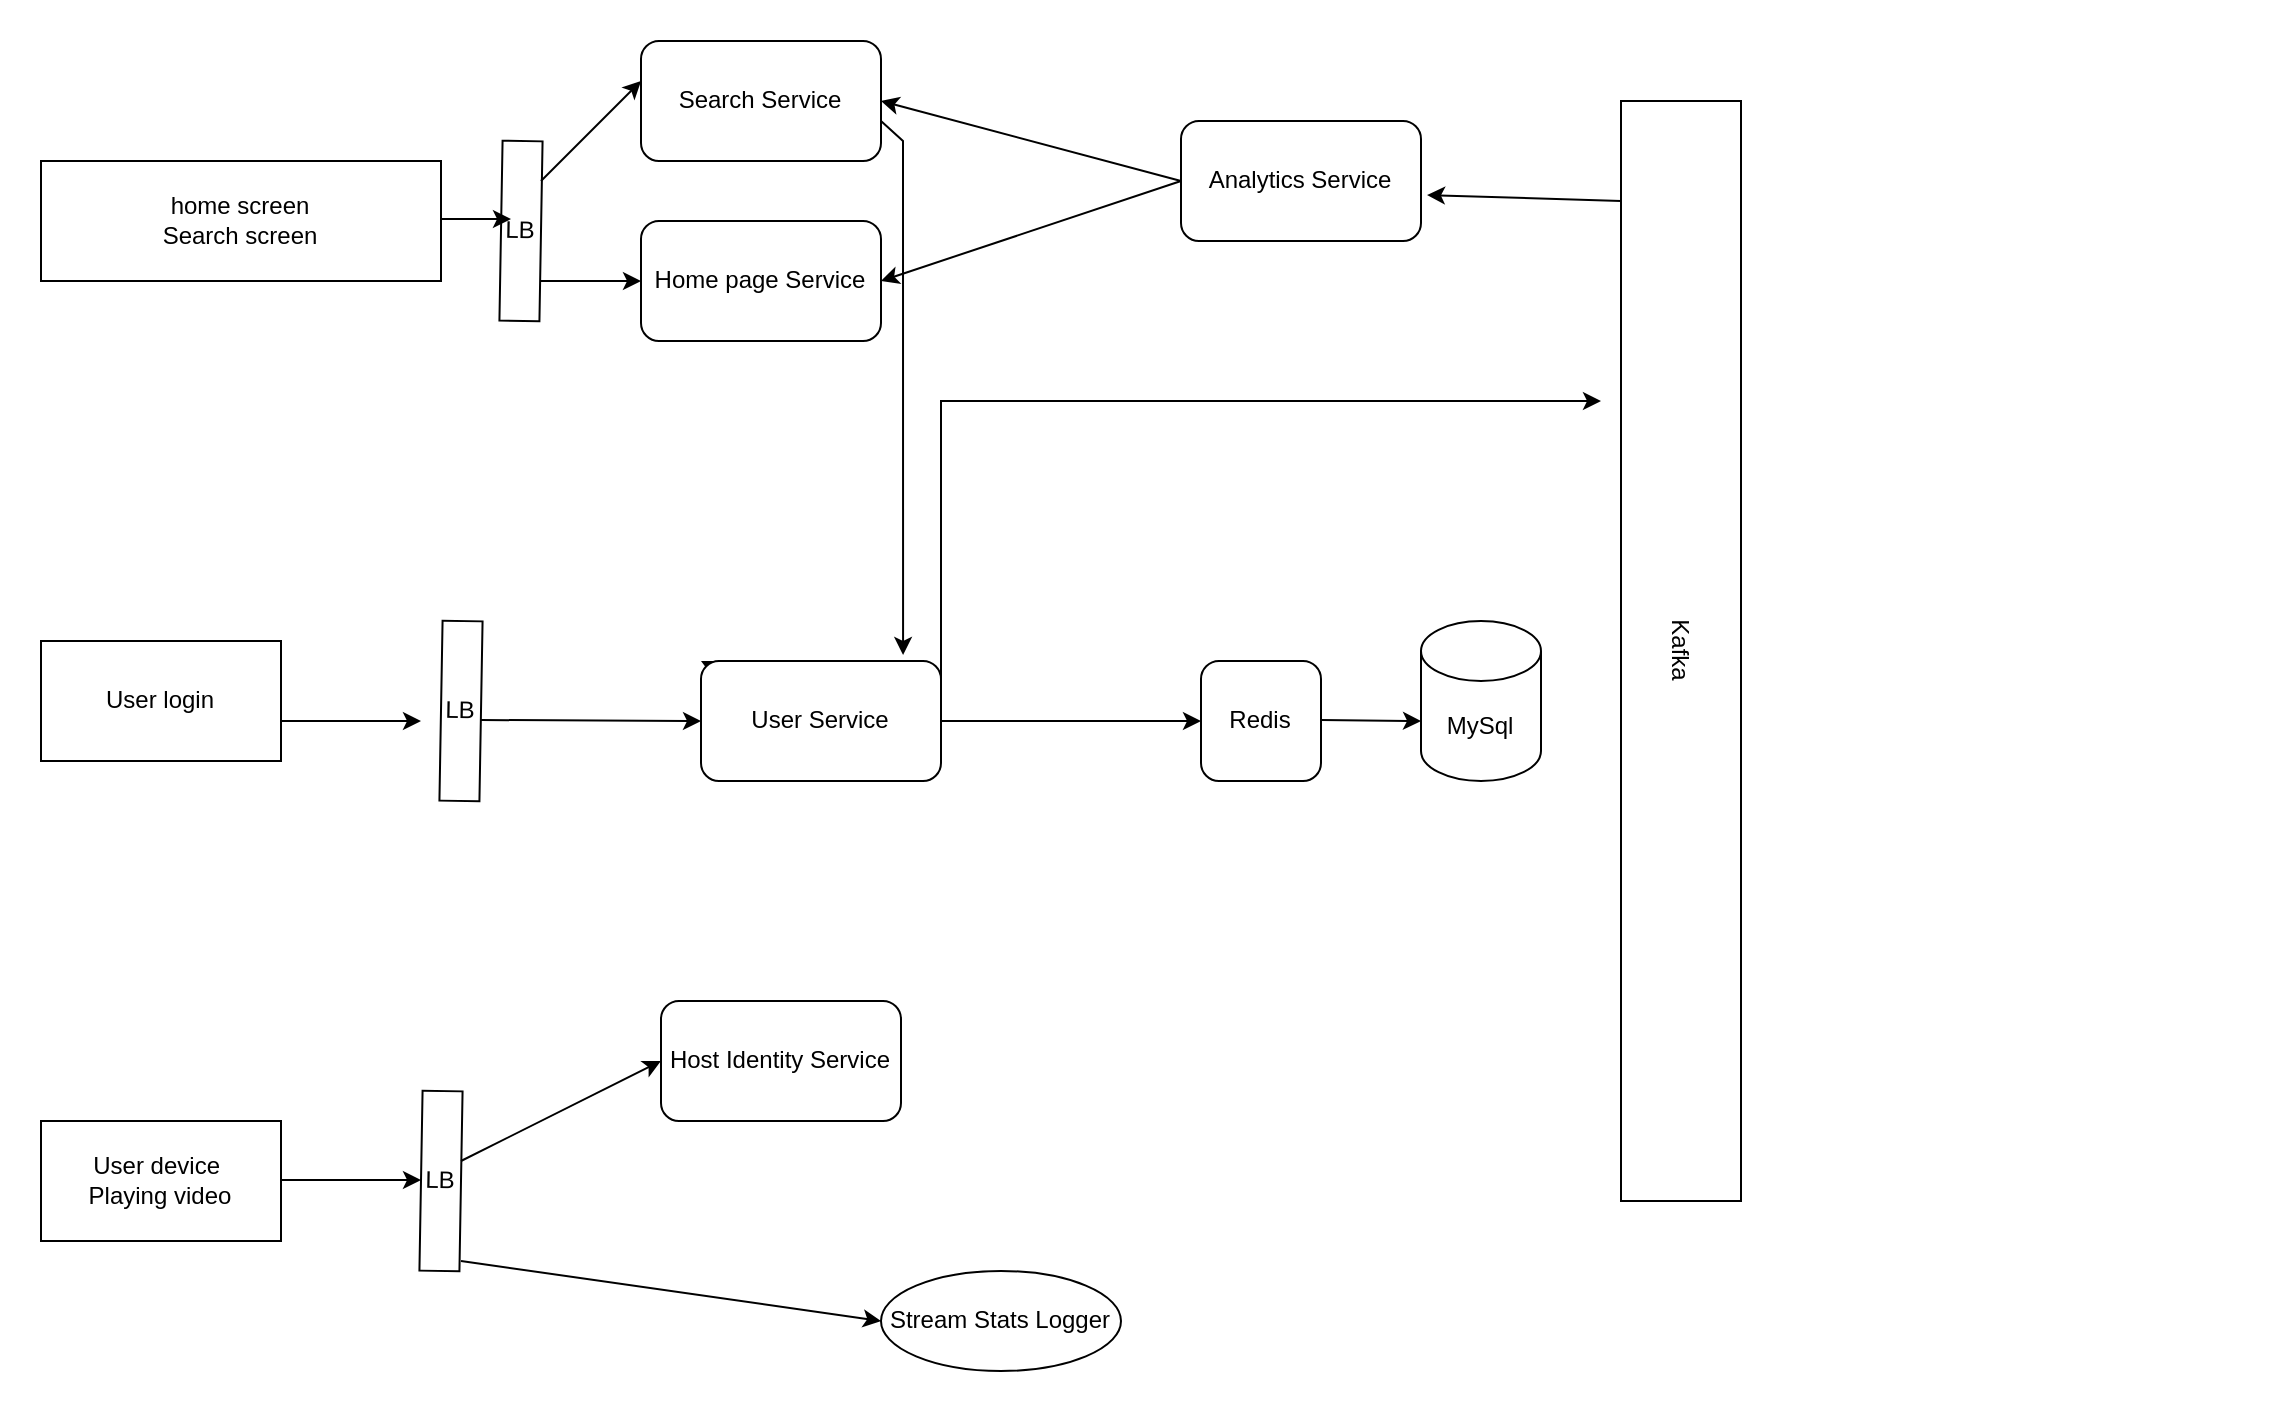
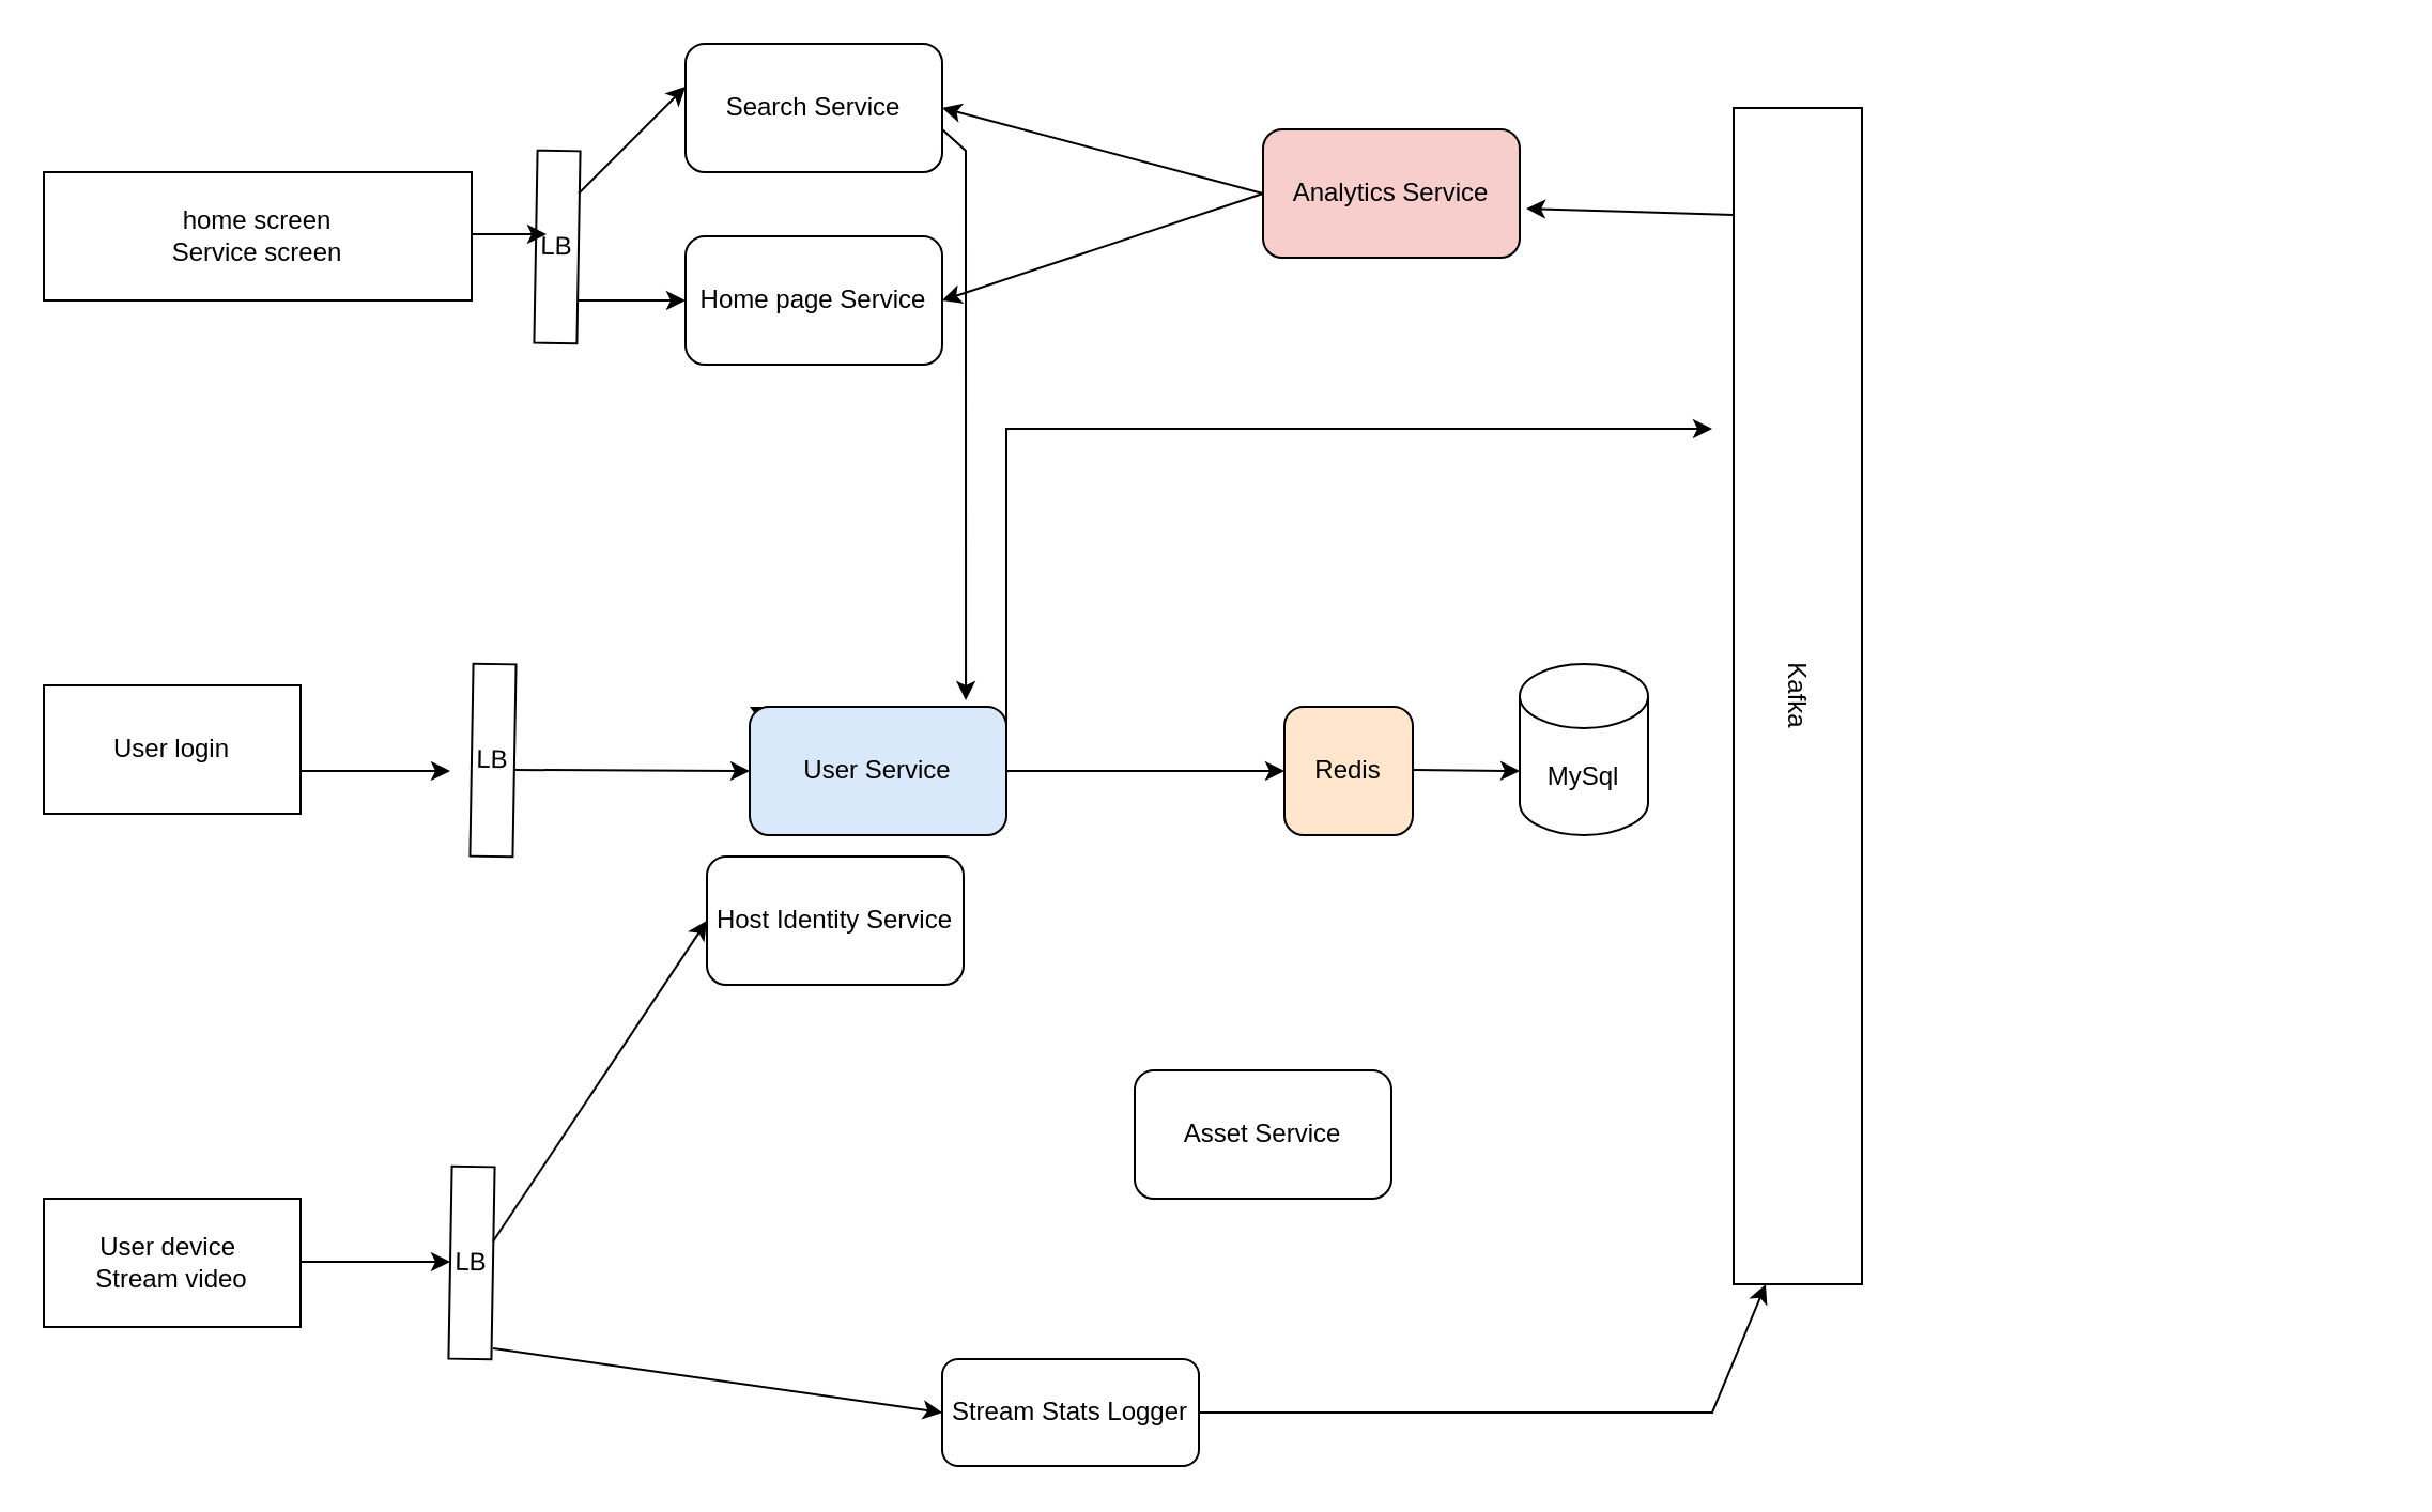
  <mxCell id="0" />
  <mxCell id="1" parent="0" />
- <mxCell id="2" value="home screen&lt;div&gt;Search screen&lt;/div&gt;" style="rounded=0;whiteSpace=wrap;html=1;" vertex="1" parent="1"><mxGeometry y="80" width="200" height="60" as="geometry" x="20" /></mxCell>
+ <mxCell id="2" value="home screen&lt;div&gt;Service screen&lt;/div&gt;" style="rounded=0;whiteSpace=wrap;html=1;" vertex="1" parent="1"><mxGeometry y="80" width="200" height="60" as="geometry" x="20" /></mxCell>
  <mxCell id="3" value="User login" style="rounded=0;whiteSpace=wrap;html=1;" vertex="1" parent="1"><mxGeometry y="320" width="120" height="60" as="geometry" x="20" /></mxCell>
- <mxCell id="4" value="User device&amp;nbsp;&lt;div&gt;Playing video&lt;/div&gt;" style="rounded=0;whiteSpace=wrap;html=1;" vertex="1" parent="1"><mxGeometry y="560" width="120" height="60" as="geometry" x="20" /></mxCell>
+ <mxCell id="4" value="User device&amp;nbsp;&lt;div&gt;Stream video&lt;/div&gt;" style="rounded=0;whiteSpace=wrap;html=1;" vertex="1" parent="1"><mxGeometry y="560" width="120" height="60" as="geometry" x="20" /></mxCell>
  <mxCell id="5" value="Search Service" style="rounded=1;whiteSpace=wrap;html=1;" vertex="1" parent="1"><mxGeometry x="320" y="20" width="120" height="60" as="geometry" /></mxCell>
  <mxCell id="6" value="Home page Service" style="rounded=1;whiteSpace=wrap;html=1;" vertex="1" parent="1"><mxGeometry x="320" y="110" width="120" height="60" as="geometry" /></mxCell>
  <mxCell id="7" value="MySql" style="shape=cylinder3;whiteSpace=wrap;html=1;boundedLbl=1;backgroundOutline=1;size=15;" vertex="1" parent="1"><mxGeometry x="710" y="310" width="60" height="80" as="geometry" /></mxCell>
  <mxCell id="8" value="LB" style="rounded=0;whiteSpace=wrap;html=1;rotation=1;direction=south;" vertex="1" parent="1"><mxGeometry x="220" y="310" width="20" height="90" as="geometry" /></mxCell>
  <mxCell id="9" value="LB" style="rounded=0;whiteSpace=wrap;html=1;rotation=1;direction=south;" vertex="1" parent="1"><mxGeometry x="250.004" y="69.998" width="20" height="90" as="geometry" /></mxCell>
  <mxCell id="10" value="LB" style="rounded=0;whiteSpace=wrap;html=1;rotation=1;direction=south;" vertex="1" parent="1"><mxGeometry x="210.004" y="544.998" width="20" height="90" as="geometry" /></mxCell>
  <mxCell id="11" value="" style="endArrow=classic;html=1;rounded=0;" edge="1" parent="1"><mxGeometry width="50" height="50" relative="1" as="geometry"><mxPoint x="140" y="360" as="sourcePoint" /><mxPoint x="210" y="360" as="targetPoint" /></mxGeometry></mxCell>
  <mxCell id="12" value="" style="endArrow=classic;html=1;rounded=0;" edge="1" parent="1"><mxGeometry width="50" height="50" relative="1" as="geometry"><mxPoint x="220" y="109" as="sourcePoint" /><mxPoint x="255" y="109" as="targetPoint" /></mxGeometry></mxCell>
  <mxCell id="13" value="" style="endArrow=classic;html=1;rounded=0;" edge="1" parent="1" source="15"><mxGeometry width="50" height="50" relative="1" as="geometry"><mxPoint x="390" y="350" as="sourcePoint" /><mxPoint x="460" y="350" as="targetPoint" /></mxGeometry></mxCell>
  <mxCell id="14" value="" style="endArrow=classic;html=1;rounded=0;" edge="1" parent="1" target="15"><mxGeometry width="50" height="50" relative="1" as="geometry"><mxPoint x="390" y="350" as="sourcePoint" /><mxPoint x="460" y="350" as="targetPoint" /></mxGeometry></mxCell>
- <mxCell id="15" value="User Service" style="rounded=1;whiteSpace=wrap;html=1;" vertex="1" parent="1"><mxGeometry x="350" y="330" width="120" height="60" as="geometry" /></mxCell>
+ <mxCell id="15" value="User Service" style="rounded=1;whiteSpace=wrap;html=1;fillColor=#dae8fc;" vertex="1" parent="1"><mxGeometry x="350" y="330" width="120" height="60" as="geometry" /></mxCell>
  <mxCell id="16" value="" style="endArrow=classic;html=1;rounded=0;" edge="1" parent="1"><mxGeometry width="50" height="50" relative="1" as="geometry"><mxPoint x="140" y="589.5" as="sourcePoint" /><mxPoint x="210" y="589.5" as="targetPoint" /></mxGeometry></mxCell>
- <mxCell id="17" value="Redis" style="rounded=1;whiteSpace=wrap;html=1;" vertex="1" parent="1"><mxGeometry x="600" y="330" width="60" height="60" as="geometry" /></mxCell>
+ <mxCell id="17" value="Redis" style="rounded=1;whiteSpace=wrap;html=1;fillColor=#ffe6cc;" vertex="1" parent="1"><mxGeometry x="600" y="330" width="60" height="60" as="geometry" /></mxCell>
  <mxCell id="18" value="" style="endArrow=classic;html=1;rounded=0;exitX=1;exitY=0.5;exitDx=0;exitDy=0;" edge="1" parent="1" source="15"><mxGeometry width="50" height="50" relative="1" as="geometry"><mxPoint x="530" y="360" as="sourcePoint" /><mxPoint x="600" y="360" as="targetPoint" /></mxGeometry></mxCell>
  <mxCell id="19" value="" style="endArrow=classic;html=1;rounded=0;" edge="1" parent="1"><mxGeometry width="50" height="50" relative="1" as="geometry"><mxPoint x="660" y="359.5" as="sourcePoint" /><mxPoint x="710" y="360" as="targetPoint" /></mxGeometry></mxCell>
  <mxCell id="20" value="" style="endArrow=classic;html=1;rounded=0;exitX=1;exitY=0.5;exitDx=0;exitDy=0;" edge="1" parent="1"><mxGeometry width="50" height="50" relative="1" as="geometry"><mxPoint x="240" y="359.5" as="sourcePoint" /><mxPoint x="350" y="360" as="targetPoint" /></mxGeometry></mxCell>
  <mxCell id="21" value="Kafka" style="rounded=0;whiteSpace=wrap;html=1;rotation=90;" vertex="1" parent="1"><mxGeometry x="565" y="295" width="550" height="60" as="geometry" /></mxCell>
  <mxCell id="22" value="" style="endArrow=classic;html=1;rounded=0;entryX=0.842;entryY=-0.05;entryDx=0;entryDy=0;entryPerimeter=0;" edge="1" parent="1" target="15"><mxGeometry width="50" height="50" relative="1" as="geometry"><mxPoint x="440" y="60" as="sourcePoint" /><mxPoint x="540" y="60" as="targetPoint" /><Array as="points"><mxPoint x="451" y="70" /></Array></mxGeometry></mxCell>
  <mxCell id="23" value="" style="endArrow=classic;html=1;rounded=0;" edge="1" parent="1"><mxGeometry width="50" height="50" relative="1" as="geometry"><mxPoint x="470" y="345" as="sourcePoint" /><mxPoint x="800" y="200" as="targetPoint" /><Array as="points"><mxPoint x="470" y="200" /></Array></mxGeometry></mxCell>
- <mxCell id="24" value="Analytics Service" style="rounded=1;whiteSpace=wrap;html=1;" vertex="1" parent="1"><mxGeometry x="590" y="60" width="120" height="60" as="geometry" /></mxCell>
+ <mxCell id="24" value="Analytics Service" style="rounded=1;whiteSpace=wrap;html=1;fillColor=#f8cecc;" vertex="1" parent="1"><mxGeometry x="590" y="60" width="120" height="60" as="geometry" /></mxCell>
  <mxCell id="25" value="" style="endArrow=classic;html=1;rounded=0;entryX=1.025;entryY=0.617;entryDx=0;entryDy=0;entryPerimeter=0;" edge="1" parent="1" target="24"><mxGeometry width="50" height="50" relative="1" as="geometry"><mxPoint x="810" y="100" as="sourcePoint" /><mxPoint x="860" y="50" as="targetPoint" /></mxGeometry></mxCell>
  <mxCell id="26" value="" style="endArrow=classic;html=1;rounded=0;" edge="1" parent="1"><mxGeometry width="50" height="50" relative="1" as="geometry"><mxPoint x="270" y="90" as="sourcePoint" /><mxPoint x="320" y="40" as="targetPoint" /></mxGeometry></mxCell>
  <mxCell id="27" value="" style="endArrow=classic;html=1;rounded=0;entryX=0;entryY=0.5;entryDx=0;entryDy=0;" edge="1" parent="1" target="6"><mxGeometry width="50" height="50" relative="1" as="geometry"><mxPoint x="270" y="140" as="sourcePoint" /><mxPoint x="320" y="90" as="targetPoint" /></mxGeometry></mxCell>
  <mxCell id="28" value="" style="endArrow=classic;html=1;rounded=0;entryX=1;entryY=0.5;entryDx=0;entryDy=0;" edge="1" parent="1" target="5"><mxGeometry width="50" height="50" relative="1" as="geometry"><mxPoint x="590" y="90" as="sourcePoint" /><mxPoint x="640" y="40" as="targetPoint" /></mxGeometry></mxCell>
  <mxCell id="29" value="" style="endArrow=classic;html=1;rounded=0;entryX=1;entryY=0.5;entryDx=0;entryDy=0;" edge="1" parent="1"><mxGeometry width="50" height="50" relative="1" as="geometry"><mxPoint x="590" y="90" as="sourcePoint" /><mxPoint x="440" y="140" as="targetPoint" /></mxGeometry></mxCell>
- <mxCell id="30" value="Host Identity Service" style="rounded=1;whiteSpace=wrap;html=1;" vertex="1" parent="1"><mxGeometry x="330" y="500" width="120" height="60" as="geometry" /></mxCell>
- <mxCell id="32" value="Stream Stats Logger" style="ellipse;whiteSpace=wrap;html=1;" vertex="1" parent="1"><mxGeometry x="440" y="635" width="120" height="50" as="geometry" /></mxCell>
+ <mxCell id="30" value="Host Identity Service" style="rounded=1;whiteSpace=wrap;html=1;" vertex="1" parent="1"><mxGeometry x="330" y="400" width="120" height="60" as="geometry" /></mxCell>
+ <mxCell id="31" value="Asset Service" style="rounded=1;whiteSpace=wrap;html=1;" vertex="1" parent="1"><mxGeometry x="530" y="500" width="120" height="60" as="geometry" /></mxCell>
+ <mxCell id="32" value="Stream Stats Logger" style="rounded=1;whiteSpace=wrap;html=1;" vertex="1" parent="1"><mxGeometry x="440" y="635" width="120" height="50" as="geometry" /></mxCell>
  <mxCell id="33" value="" style="endArrow=classic;html=1;rounded=0;entryX=0;entryY=0.5;entryDx=0;entryDy=0;" edge="1" parent="1" target="32"><mxGeometry width="50" height="50" relative="1" as="geometry"><mxPoint x="230" y="630" as="sourcePoint" /><mxPoint x="280" y="580" as="targetPoint" /></mxGeometry></mxCell>
+ <mxCell id="34" value="" style="endArrow=classic;html=1;rounded=0;exitX=1;exitY=0.5;exitDx=0;exitDy=0;entryX=1;entryY=0.75;entryDx=0;entryDy=0;" edge="1" parent="1" source="32" target="21"><mxGeometry width="50" height="50" relative="1" as="geometry"><mxPoint x="700" y="610" as="sourcePoint" /><mxPoint x="800" y="550" as="targetPoint" /><Array as="points"><mxPoint x="800" y="660" /></Array></mxGeometry></mxCell>
  <mxCell id="35" value="" style="endArrow=classic;html=1;rounded=0;entryX=0;entryY=0.5;entryDx=0;entryDy=0;" edge="1" parent="1" target="30"><mxGeometry width="50" height="50" relative="1" as="geometry"><mxPoint x="230" y="580" as="sourcePoint" /><mxPoint x="280" y="530" as="targetPoint" /></mxGeometry></mxCell>
